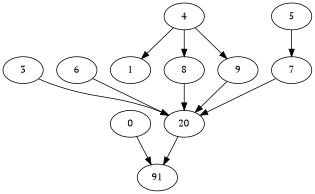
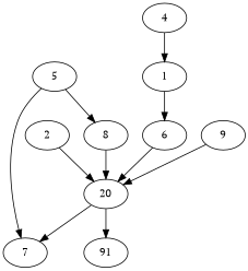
  strict digraph {
    fontname="PT Serif"
    node [fontname="PT Serif" weight=3]
    edge [fontname="PT Serif"]
-   0 [weight=6]
    n2 [label=91 weight=4]
    n3 [label=20 weight=4]
-   2 [label=3]
+   2
    1
    6
    4
    8 [weight=5]
    9 [weight=1]
    5 [weight=2]
    7
-   0 -> n2
    n3 -> n2
    2 -> n3
+   1 -> 6
    6 -> n3
    4 -> 1
-   4 -> 8
-   4 -> 9
+   5 -> 8
    8 -> n3
    9 -> n3
    5 -> 7
-   7 -> n3
+   n3 -> 7
  }
